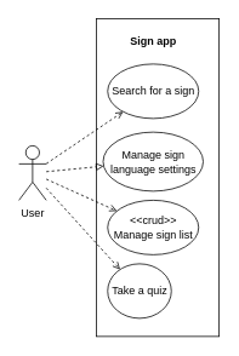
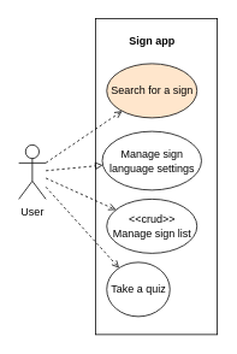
  <mxCell id="0" />
  <mxCell id="1" parent="0" />
  <mxCell id="2" value="" style="rounded=0;whiteSpace=wrap;html=1;" parent="1" vertex="1"><mxGeometry x="105" y="20" width="135" height="350" as="geometry" /></mxCell>
  <mxCell id="3" style="orthogonalLoop=1;jettySize=auto;html=1;dashed=1;rounded=0;strokeColor=default;endArrow=open;endFill=0;" parent="1" source="7" target="9" edge="1"><mxGeometry relative="1" as="geometry" /></mxCell>
  <mxCell id="4" style="edgeStyle=none;rounded=0;orthogonalLoop=1;jettySize=auto;html=1;dashed=1;strokeColor=default;endArrow=open;endFill=0;" parent="1" source="7" target="8" edge="1"><mxGeometry relative="1" as="geometry" /></mxCell>
  <mxCell id="5" style="edgeStyle=none;rounded=0;orthogonalLoop=1;jettySize=auto;html=1;dashed=1;strokeColor=default;endArrow=open;endFill=0;" parent="1" source="7" target="10" edge="1"><mxGeometry relative="1" as="geometry" /></mxCell>
  <mxCell id="6" style="rounded=0;orthogonalLoop=1;jettySize=auto;html=1;dashed=1;endArrow=block;endFill=0;" parent="1" source="7" target="12" edge="1"><mxGeometry relative="1" as="geometry" /></mxCell>
  <mxCell id="7" value="User" style="shape=umlActor;verticalLabelPosition=bottom;verticalAlign=top;html=1;outlineConnect=0;" parent="1" vertex="1"><mxGeometry x="20" y="160" width="30" height="60" as="geometry" /></mxCell>
- <mxCell id="8" value="Search for a sign" style="ellipse;whiteSpace=wrap;html=1;" parent="1" vertex="1"><mxGeometry x="117.5" y="70" width="100" height="60" as="geometry" /></mxCell>
+ <mxCell id="8" value="Search for a sign" style="ellipse;whiteSpace=wrap;html=1;fillColor=#ffe6cc;" parent="1" vertex="1"><mxGeometry x="117.5" y="70" width="100" height="60" as="geometry" /></mxCell>
  <mxCell id="9" value="&amp;lt;&amp;lt;crud&amp;gt;&amp;gt;&lt;br&gt;Manage sign list" style="ellipse;whiteSpace=wrap;html=1;" parent="1" vertex="1"><mxGeometry x="117.5" y="220" width="100" height="60" as="geometry" /></mxCell>
  <mxCell id="10" value="&lt;div&gt;Take a quiz&lt;/div&gt;" style="ellipse;whiteSpace=wrap;html=1;" parent="1" vertex="1"><mxGeometry x="117.5" y="290" width="70" height="60" as="geometry" /></mxCell>
  <mxCell id="11" value="&lt;b&gt;Sign app&lt;/b&gt;" style="text;html=1;strokeColor=none;fillColor=none;align=center;verticalAlign=middle;whiteSpace=wrap;rounded=0;" parent="1" vertex="1"><mxGeometry x="137.5" y="30" width="60" height="30" as="geometry" /></mxCell>
  <mxCell id="12" value="Manage sign language settings" style="ellipse;whiteSpace=wrap;html=1;" parent="1" vertex="1"><mxGeometry x="112.5" y="145" width="110" height="65" as="geometry" /></mxCell>
